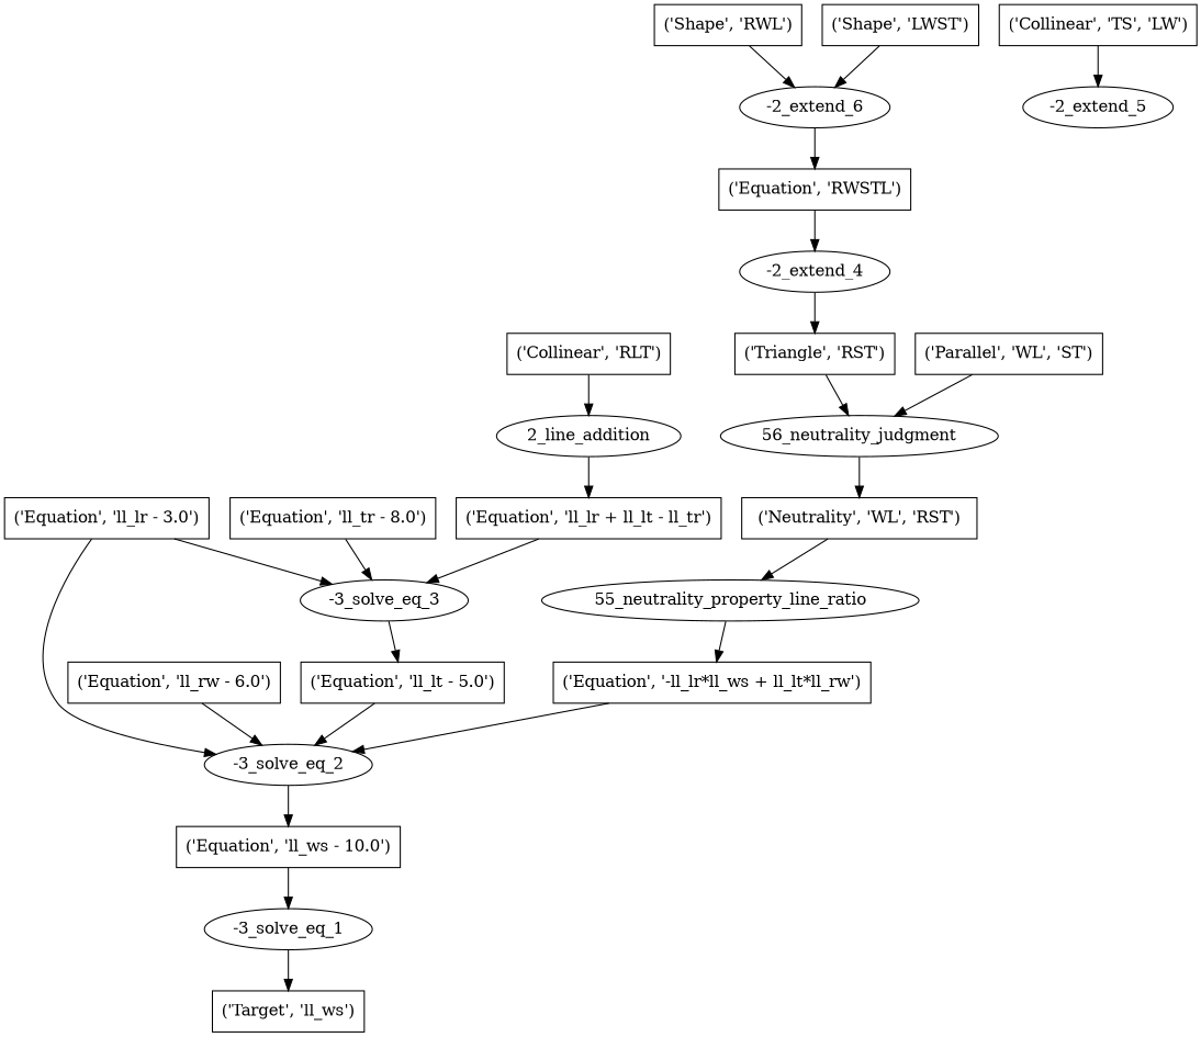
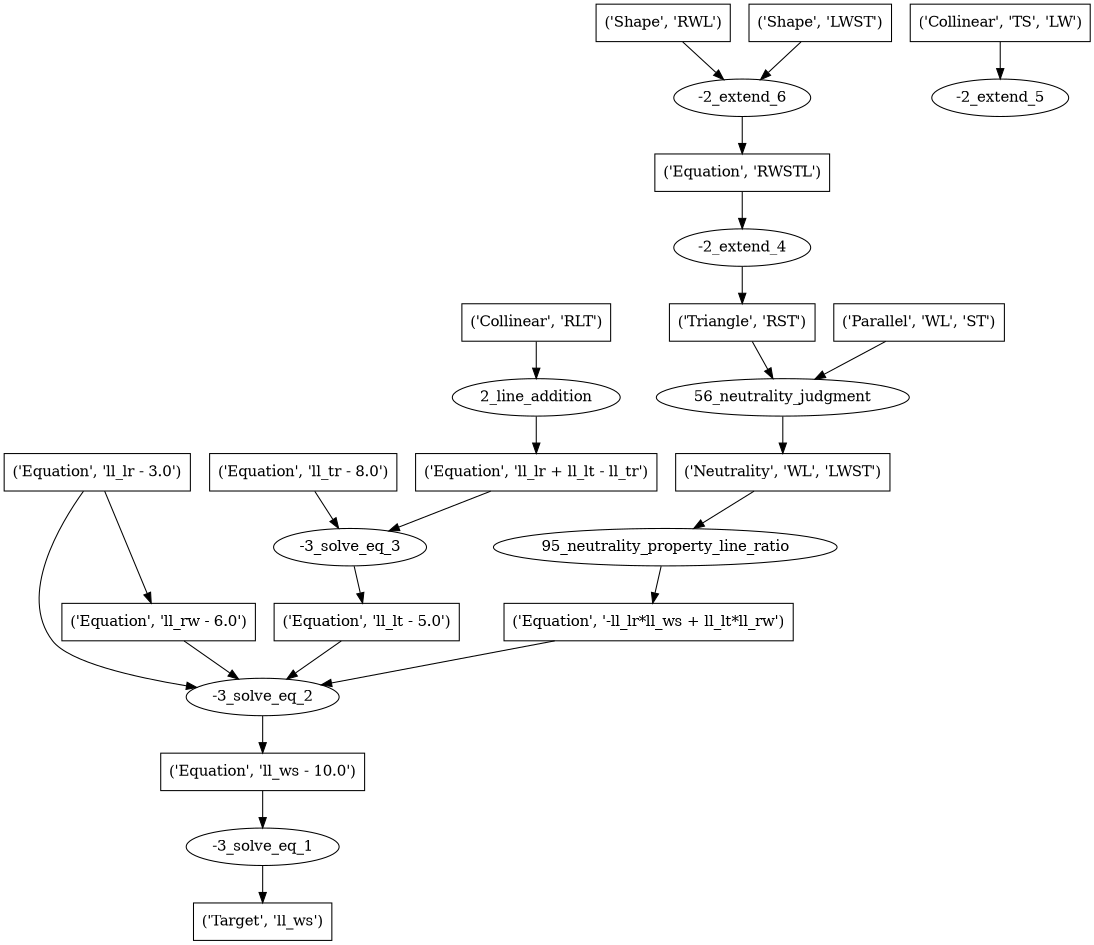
  digraph {
    node [shape=box]
    n1 [label="('Target', 'll_ws')"]
    n2 [label="-3_solve_eq_1" shape=""]
    n3 [label="('Equation', 'll_ws - 10.0')"]
    n4 [label="-3_solve_eq_2" shape=""]
    n5 [label="('Equation', 'll_lr - 3.0')"]
    n6 [label="-3_solve_eq_3" shape=""]
    n7 [label="('Equation', 'll_lt - 5.0')"]
    n8 [label="('Equation', 'll_rw - 6.0')"]
    n9 [label="('Equation', '-ll_lr*ll_ws + ll_lt*ll_rw')"]
    n10 [label="('Equation', 'll_tr - 8.0')"]
    n11 [label="('Equation', 'll_lr + ll_lt - ll_tr')"]
-   n12 [label="55_neutrality_property_line_ratio" shape=""]
-   n13 [label="('Neutrality', 'WL', 'RST')"]
+   n12 [label="95_neutrality_property_line_ratio" shape=""]
+   n13 [label="('Neutrality', 'WL', 'LWST')"]
    n14 [label="2_line_addition" shape=""]
    n15 [label="('Collinear', 'RLT')"]
    n16 [label="56_neutrality_judgment" shape=""]
    n17 [label="('Triangle', 'RST')"]
    n18 [label="('Parallel', 'WL', 'ST')"]
    n19 [label="-2_extend_4" shape=""]
    n20 [label="('Equation', 'RWSTL')"]
    n21 [label="-2_extend_5" shape=""]
    n22 [label="('Collinear', 'TS', 'LW')"]
    n23 [label="-2_extend_6" shape=""]
    n24 [label="('Shape', 'RWL')"]
    n25 [label="('Shape', 'LWST')"]
    n2 -> n1
    n3 -> n2
    n4 -> n3
    n5 -> n4
-   n5 -> n6
+   n5 -> n8
    n6 -> n7
    n7 -> n4
    n8 -> n4
    n9 -> n4
    n10 -> n6
    n11 -> n6
    n12 -> n9
    n13 -> n12
    n14 -> n11
    n15 -> n14
    n16 -> n13
    n17 -> n16
    n18 -> n16
    n19 -> n17
    n20 -> n19
    n22 -> n21
    n23 -> n20
    n24 -> n23
    n25 -> n23
  }
